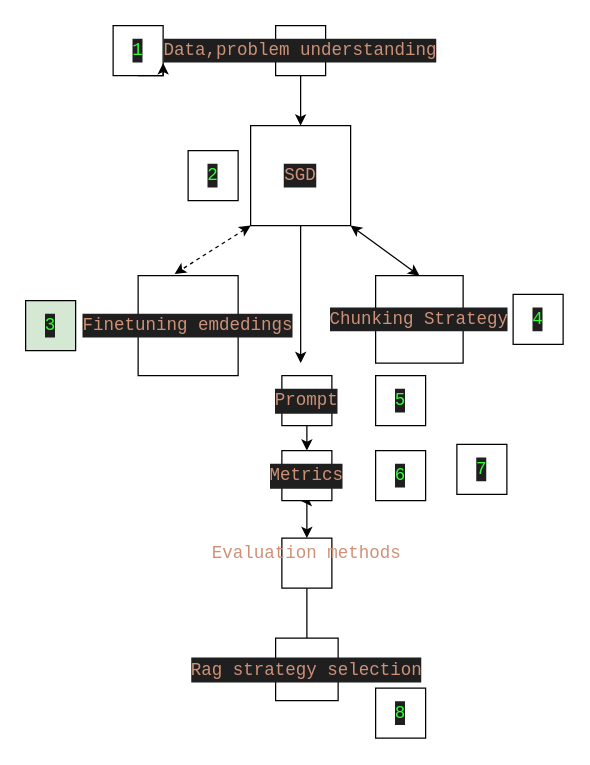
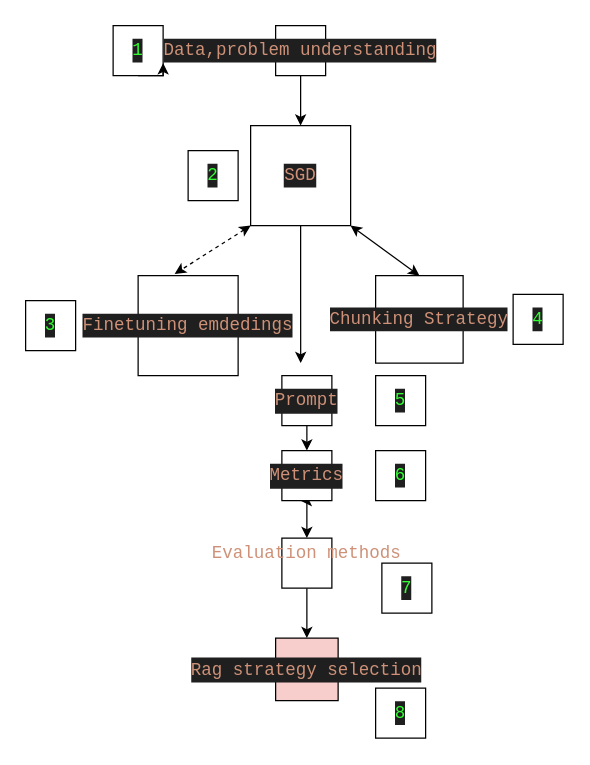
  <mxCell id="0" />
  <mxCell id="1" parent="0" />
  <mxCell id="2" value="&lt;div style=&quot;color: rgb(204, 204, 204); background-color: rgb(31, 31, 31); font-family: Consolas, &amp;quot;Courier New&amp;quot;, monospace; font-size: 14px; line-height: 19px; white-space: pre;&quot;&gt;&lt;span style=&quot;color: #ce9178;&quot;&gt;Finetuning emdedings&lt;/span&gt;&lt;/div&gt;" style="whiteSpace=wrap;html=1;aspect=fixed;" parent="1" vertex="1"><mxGeometry x="110" y="220" width="80" height="80" as="geometry" /></mxCell>
  <mxCell id="3" value="&lt;div style=&quot;color: rgb(204, 204, 204); background-color: rgb(31, 31, 31); font-family: Consolas, &amp;quot;Courier New&amp;quot;, monospace; font-size: 14px; line-height: 19px; white-space: pre;&quot;&gt;&lt;span style=&quot;color: #ce9178;&quot;&gt;Chunking Strategy&lt;/span&gt;&lt;/div&gt;" style="whiteSpace=wrap;html=1;aspect=fixed;" parent="1" vertex="1"><mxGeometry x="300" y="220" width="70" height="70" as="geometry" /></mxCell>
  <mxCell id="4" style="rounded=0;orthogonalLoop=1;jettySize=auto;html=1;exitX=1;exitY=1;exitDx=0;exitDy=0;entryX=0.5;entryY=0;entryDx=0;entryDy=0;startArrow=classic;startFill=1;" parent="1" source="6" target="3" edge="1"><mxGeometry relative="1" as="geometry" /></mxCell>
  <mxCell id="5" style="edgeStyle=orthogonalEdgeStyle;rounded=0;orthogonalLoop=1;jettySize=auto;html=1;exitX=0.5;exitY=1;exitDx=0;exitDy=0;" edge="1" parent="1" source="6"><mxGeometry relative="1" as="geometry"><mxPoint x="240.059" y="290" as="targetPoint" /></mxGeometry></mxCell>
  <mxCell id="6" value="&lt;div style=&quot;color: rgb(204, 204, 204); background-color: rgb(31, 31, 31); font-family: Consolas, &amp;quot;Courier New&amp;quot;, monospace; font-size: 14px; line-height: 19px; white-space: pre;&quot;&gt;&lt;span style=&quot;color: #ce9178;&quot;&gt;SGD&lt;/span&gt;&lt;/div&gt;" style="whiteSpace=wrap;html=1;aspect=fixed;" parent="1" vertex="1"><mxGeometry x="200" y="100" width="80" height="80" as="geometry" /></mxCell>
  <mxCell id="7" style="edgeStyle=orthogonalEdgeStyle;rounded=0;orthogonalLoop=1;jettySize=auto;html=1;entryX=0.5;entryY=0;entryDx=0;entryDy=0;" parent="1" source="8" target="6" edge="1"><mxGeometry relative="1" as="geometry" /></mxCell>
  <mxCell id="8" value="&lt;div style=&quot;color: rgb(204, 204, 204); background-color: rgb(31, 31, 31); font-family: Consolas, &amp;quot;Courier New&amp;quot;, monospace; font-size: 14px; line-height: 19px; white-space: pre;&quot;&gt;&lt;span style=&quot;color: #ce9178;&quot;&gt;Data,problem understanding&lt;/span&gt;&lt;/div&gt;" style="whiteSpace=wrap;html=1;aspect=fixed;" parent="1" vertex="1"><mxGeometry x="220" width="40" height="40" as="geometry" y="20" /></mxCell>
  <mxCell id="9" style="rounded=0;orthogonalLoop=1;jettySize=auto;html=1;exitX=0;exitY=1;exitDx=0;exitDy=0;entryX=0.366;entryY=-0.017;entryDx=0;entryDy=0;entryPerimeter=0;startArrow=classic;startFill=1;dashed=1;" parent="1" source="6" target="2" edge="1"><mxGeometry relative="1" as="geometry" /></mxCell>
- <mxCell id="10" style="edgeStyle=orthogonalEdgeStyle;rounded=0;orthogonalLoop=1;jettySize=auto;html=1;exitX=0.5;exitY=1;exitDx=0;exitDy=0;entryX=0.5;entryY=0;entryDx=0;entryDy=0;endArrow=none;" parent="1" source="11" target="22" edge="1"><mxGeometry relative="1" as="geometry" /></mxCell>
+ <mxCell id="10" style="edgeStyle=orthogonalEdgeStyle;rounded=0;orthogonalLoop=1;jettySize=auto;html=1;exitX=0.5;exitY=1;exitDx=0;exitDy=0;entryX=0.5;entryY=0;entryDx=0;entryDy=0;" parent="1" source="11" target="22" edge="1"><mxGeometry relative="1" as="geometry" /></mxCell>
  <mxCell id="11" value="&lt;font face=&quot;Consolas, Courier New, monospace&quot; color=&quot;#ce9178&quot;&gt;&lt;span style=&quot;font-size: 14px; white-space: pre;&quot;&gt;Evaluation methods&lt;/span&gt;&lt;/font&gt;&lt;div&gt;&lt;font face=&quot;Consolas, Courier New, monospace&quot; color=&quot;#ce9178&quot;&gt;&lt;span style=&quot;font-size: 14px; white-space: pre;&quot;&gt;&lt;br&gt;&lt;/span&gt;&lt;/font&gt;&lt;/div&gt;" style="whiteSpace=wrap;html=1;aspect=fixed;" parent="1" vertex="1"><mxGeometry x="225" y="430" width="40" height="40" as="geometry" /></mxCell>
  <mxCell id="12" value="&lt;div style=&quot;background-color: rgb(31, 31, 31); font-family: Consolas, &amp;quot;Courier New&amp;quot;, monospace; font-size: 14px; line-height: 19px; white-space: pre;&quot;&gt;&lt;font color=&quot;#33ff33&quot;&gt;1&lt;/font&gt;&lt;/div&gt;" style="whiteSpace=wrap;html=1;aspect=fixed;" parent="1" vertex="1"><mxGeometry x="90" width="40" height="40" as="geometry" y="20" /></mxCell>
  <mxCell id="13" value="&lt;div style=&quot;background-color: rgb(31, 31, 31); font-family: Consolas, &amp;quot;Courier New&amp;quot;, monospace; font-size: 14px; line-height: 19px; white-space: pre;&quot;&gt;&lt;font color=&quot;#33ff33&quot;&gt;2&lt;/font&gt;&lt;/div&gt;" style="whiteSpace=wrap;html=1;aspect=fixed;" parent="1" vertex="1"><mxGeometry x="150" y="120" width="40" height="40" as="geometry" /></mxCell>
- <mxCell id="14" value="&lt;div style=&quot;background-color: rgb(31, 31, 31); font-family: Consolas, &amp;quot;Courier New&amp;quot;, monospace; font-size: 14px; line-height: 19px; white-space: pre;&quot;&gt;&lt;font color=&quot;#33ff33&quot;&gt;3&lt;/font&gt;&lt;/div&gt;" style="whiteSpace=wrap;html=1;aspect=fixed;fillColor=#d5e8d4;" parent="1" vertex="1"><mxGeometry x="20" y="240" width="40" height="40" as="geometry" /></mxCell>
+ <mxCell id="14" value="&lt;div style=&quot;background-color: rgb(31, 31, 31); font-family: Consolas, &amp;quot;Courier New&amp;quot;, monospace; font-size: 14px; line-height: 19px; white-space: pre;&quot;&gt;&lt;font color=&quot;#33ff33&quot;&gt;3&lt;/font&gt;&lt;/div&gt;" style="whiteSpace=wrap;html=1;aspect=fixed;" parent="1" vertex="1"><mxGeometry x="20" y="240" width="40" height="40" as="geometry" /></mxCell>
  <mxCell id="15" value="&lt;div style=&quot;background-color: rgb(31, 31, 31); font-family: Consolas, &amp;quot;Courier New&amp;quot;, monospace; font-size: 14px; line-height: 19px; white-space: pre;&quot;&gt;&lt;font color=&quot;#33ff33&quot;&gt;5&lt;/font&gt;&lt;/div&gt;" style="whiteSpace=wrap;html=1;aspect=fixed;" parent="1" vertex="1"><mxGeometry x="300" y="300" width="40" height="40" as="geometry" /></mxCell>
  <mxCell id="16" style="edgeStyle=orthogonalEdgeStyle;rounded=0;orthogonalLoop=1;jettySize=auto;html=1;exitX=0.5;exitY=1;exitDx=0;exitDy=0;entryX=1;entryY=0.75;entryDx=0;entryDy=0;" parent="1" source="12" target="12" edge="1"><mxGeometry relative="1" as="geometry" /></mxCell>
  <mxCell id="17" value="&lt;div style=&quot;background-color: rgb(31, 31, 31); font-family: Consolas, &amp;quot;Courier New&amp;quot;, monospace; font-size: 14px; line-height: 19px; white-space: pre;&quot;&gt;&lt;font color=&quot;#33ff33&quot;&gt;4&lt;/font&gt;&lt;/div&gt;" style="whiteSpace=wrap;html=1;aspect=fixed;" parent="1" vertex="1"><mxGeometry x="410" y="235" width="40" height="40" as="geometry" /></mxCell>
  <mxCell id="18" style="edgeStyle=orthogonalEdgeStyle;rounded=0;orthogonalLoop=1;jettySize=auto;html=1;exitX=0.5;exitY=1;exitDx=0;exitDy=0;" parent="1" source="20" edge="1"><mxGeometry relative="1" as="geometry"><mxPoint x="240" y="400" as="targetPoint" /></mxGeometry></mxCell>
  <mxCell id="19" style="edgeStyle=orthogonalEdgeStyle;rounded=0;orthogonalLoop=1;jettySize=auto;html=1;exitX=0.5;exitY=1;exitDx=0;exitDy=0;entryX=0.5;entryY=0;entryDx=0;entryDy=0;" parent="1" source="20" target="11" edge="1"><mxGeometry relative="1" as="geometry" /></mxCell>
  <mxCell id="20" value="&lt;div style=&quot;background-color: rgb(31, 31, 31); line-height: 19px;&quot;&gt;&lt;font face=&quot;Consolas, Courier New, monospace&quot; color=&quot;#ce9178&quot;&gt;&lt;span style=&quot;font-size: 14px; white-space: pre;&quot;&gt;Metrics&lt;/span&gt;&lt;/font&gt;&lt;br&gt;&lt;/div&gt;" style="whiteSpace=wrap;html=1;aspect=fixed;" parent="1" vertex="1"><mxGeometry x="225" y="360" width="40" height="40" as="geometry" /></mxCell>
  <mxCell id="21" value="&lt;div style=&quot;background-color: rgb(31, 31, 31); font-family: Consolas, &amp;quot;Courier New&amp;quot;, monospace; font-size: 14px; line-height: 19px; white-space: pre;&quot;&gt;&lt;font color=&quot;#33ff33&quot;&gt;6&lt;/font&gt;&lt;/div&gt;" style="whiteSpace=wrap;html=1;aspect=fixed;" parent="1" vertex="1"><mxGeometry x="300" y="360" width="40" height="40" as="geometry" /></mxCell>
- <mxCell id="22" value="&lt;div style=&quot;background-color: rgb(31, 31, 31); line-height: 19px;&quot;&gt;&lt;span style=&quot;background-color: initial; font-size: 14px; white-space: pre;&quot;&gt;&lt;font face=&quot;Consolas, Courier New, monospace&quot; color=&quot;#ce9178&quot;&gt;Rag strategy selection&lt;/font&gt;&lt;/span&gt;&lt;/div&gt;" style="whiteSpace=wrap;html=1;aspect=fixed;" parent="1" vertex="1"><mxGeometry x="220" y="510" width="50" height="50" as="geometry" /></mxCell>
- <mxCell id="23" value="&lt;div style=&quot;background-color: rgb(31, 31, 31); font-family: Consolas, &amp;quot;Courier New&amp;quot;, monospace; font-size: 14px; line-height: 19px; white-space: pre;&quot;&gt;&lt;font color=&quot;#33ff33&quot;&gt;7&lt;/font&gt;&lt;/div&gt;" style="whiteSpace=wrap;html=1;aspect=fixed;" parent="1" vertex="1"><mxGeometry x="365" y="355" width="40" height="40" as="geometry" /></mxCell>
+ <mxCell id="22" value="&lt;div style=&quot;background-color: rgb(31, 31, 31); line-height: 19px;&quot;&gt;&lt;span style=&quot;background-color: initial; font-size: 14px; white-space: pre;&quot;&gt;&lt;font face=&quot;Consolas, Courier New, monospace&quot; color=&quot;#ce9178&quot;&gt;Rag strategy selection&lt;/font&gt;&lt;/span&gt;&lt;/div&gt;" style="whiteSpace=wrap;html=1;aspect=fixed;fillColor=#f8cecc;" parent="1" vertex="1"><mxGeometry x="220" y="510" width="50" height="50" as="geometry" /></mxCell>
+ <mxCell id="23" value="&lt;div style=&quot;background-color: rgb(31, 31, 31); font-family: Consolas, &amp;quot;Courier New&amp;quot;, monospace; font-size: 14px; line-height: 19px; white-space: pre;&quot;&gt;&lt;font color=&quot;#33ff33&quot;&gt;7&lt;/font&gt;&lt;/div&gt;" style="whiteSpace=wrap;html=1;aspect=fixed;" parent="1" vertex="1"><mxGeometry x="305" y="450" width="40" height="40" as="geometry" /></mxCell>
  <mxCell id="24" style="edgeStyle=orthogonalEdgeStyle;rounded=0;orthogonalLoop=1;jettySize=auto;html=1;exitX=0.5;exitY=1;exitDx=0;exitDy=0;entryX=0.5;entryY=0;entryDx=0;entryDy=0;" edge="1" parent="1" source="25" target="20"><mxGeometry relative="1" as="geometry" /></mxCell>
  <mxCell id="25" value="&lt;div style=&quot;background-color: rgb(31, 31, 31); line-height: 19px;&quot;&gt;&lt;font face=&quot;Consolas, Courier New, monospace&quot; color=&quot;#ce9178&quot;&gt;&lt;span style=&quot;font-size: 14px; white-space: pre;&quot;&gt;Prompt&lt;/span&gt;&lt;/font&gt;&lt;br&gt;&lt;/div&gt;" style="whiteSpace=wrap;html=1;aspect=fixed;" vertex="1" parent="1"><mxGeometry x="225" y="300" width="40" height="40" as="geometry" /></mxCell>
  <mxCell id="26" value="&lt;div style=&quot;background-color: rgb(31, 31, 31); font-family: Consolas, &amp;quot;Courier New&amp;quot;, monospace; font-size: 14px; line-height: 19px; white-space: pre;&quot;&gt;&lt;font color=&quot;#33ff33&quot;&gt;8&lt;/font&gt;&lt;/div&gt;" style="whiteSpace=wrap;html=1;aspect=fixed;" vertex="1" parent="1"><mxGeometry x="300" y="550" width="40" height="40" as="geometry" /></mxCell>
